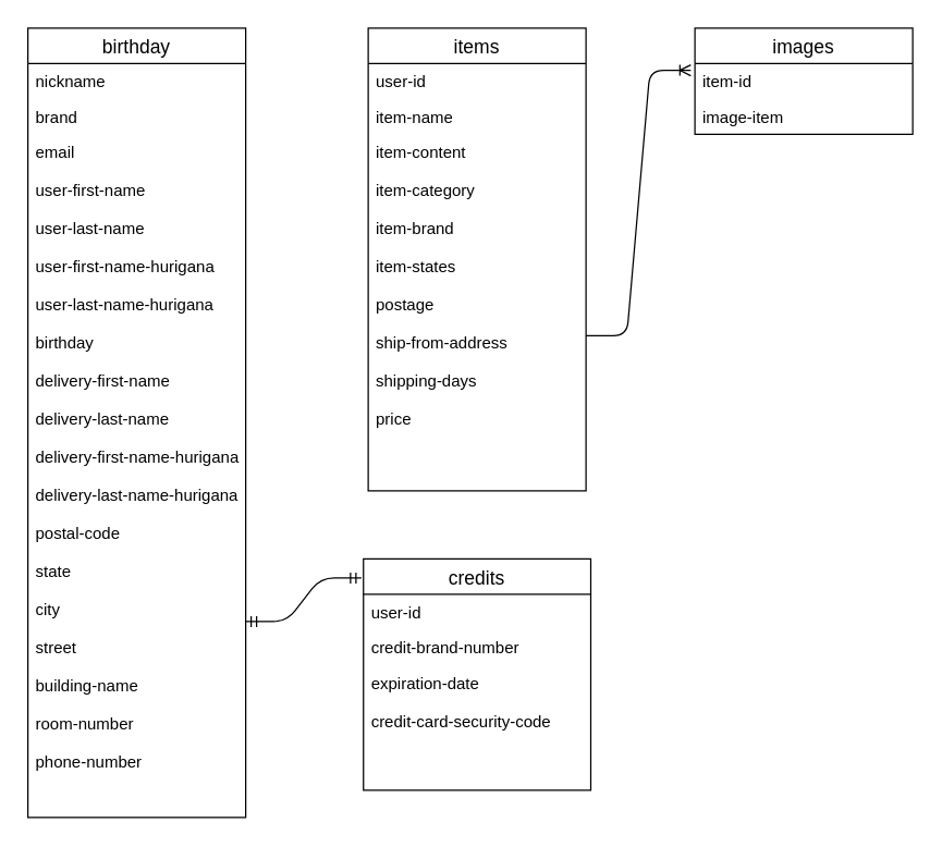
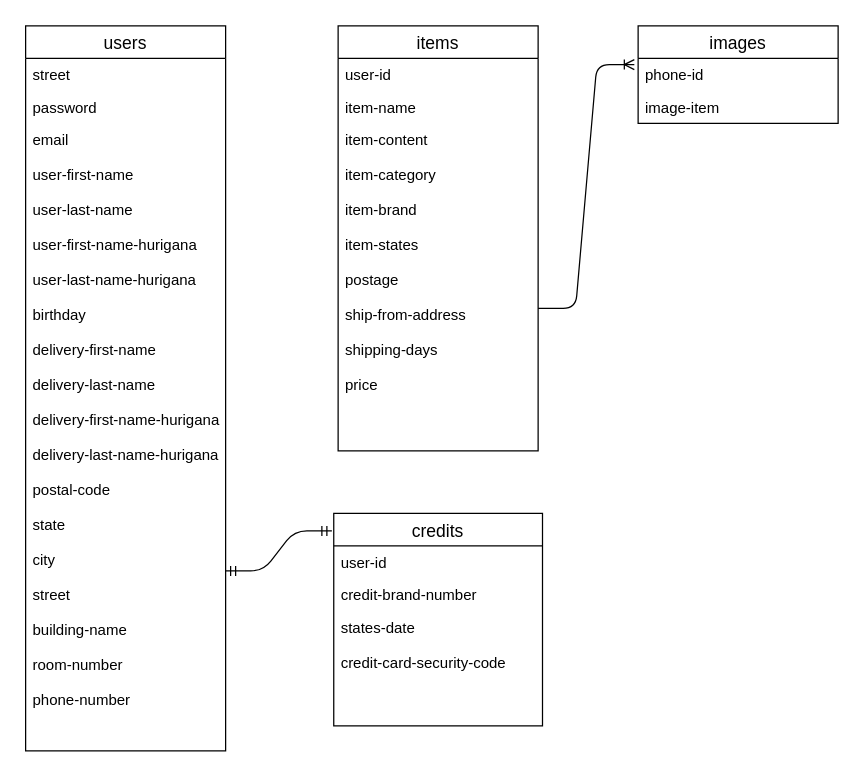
  <mxCell id="0" />
  <mxCell id="1" parent="0" />
  <mxCell id="2" value="" style="edgeStyle=entityRelationEdgeStyle;fontSize=12;html=1;endArrow=ERoneToMany;entryX=-0.019;entryY=0.192;entryDx=0;entryDy=0;entryPerimeter=0;" edge="1" parent="1" target="17"><mxGeometry width="100" height="100" relative="1" as="geometry"><mxPoint x="430" y="246" as="sourcePoint" /><mxPoint x="490" y="200" as="targetPoint" /></mxGeometry></mxCell>
  <mxCell id="3" value="" style="edgeStyle=entityRelationEdgeStyle;fontSize=12;html=1;endArrow=ERmandOne;startArrow=ERmandOne;" edge="1" parent="1"><mxGeometry width="100" height="100" relative="1" as="geometry"><mxPoint x="180" y="456" as="sourcePoint" /><mxPoint x="265" y="424" as="targetPoint" /></mxGeometry></mxCell>
- <mxCell id="4" value="birthday" style="swimlane;fontStyle=0;childLayout=stackLayout;horizontal=1;startSize=26;horizontalStack=0;resizeParent=1;resizeParentMax=0;resizeLast=0;collapsible=1;marginBottom=0;align=center;fontSize=14;" vertex="1" parent="1"><mxGeometry x="20" y="20" width="160" height="580" as="geometry" /></mxCell>
- <mxCell id="5" value="nickname" style="text;strokeColor=none;fillColor=none;spacingLeft=4;spacingRight=4;overflow=hidden;rotatable=0;points=[[0,0.5],[1,0.5]];portConstraint=eastwest;fontSize=12;" vertex="1" parent="4"><mxGeometry y="26" width="160" height="26" as="geometry" /></mxCell>
- <mxCell id="6" value="brand" style="text;strokeColor=none;fillColor=none;spacingLeft=4;spacingRight=4;overflow=hidden;rotatable=0;points=[[0,0.5],[1,0.5]];portConstraint=eastwest;fontSize=12;" vertex="1" parent="4"><mxGeometry y="52" width="160" height="26" as="geometry" /></mxCell>
+ <mxCell id="4" value="users" style="swimlane;fontStyle=0;childLayout=stackLayout;horizontal=1;startSize=26;horizontalStack=0;resizeParent=1;resizeParentMax=0;resizeLast=0;collapsible=1;marginBottom=0;align=center;fontSize=14;" vertex="1" parent="1"><mxGeometry x="20" y="20" width="160" height="580" as="geometry" /></mxCell>
+ <mxCell id="5" value="street" style="text;strokeColor=none;fillColor=none;spacingLeft=4;spacingRight=4;overflow=hidden;rotatable=0;points=[[0,0.5],[1,0.5]];portConstraint=eastwest;fontSize=12;" vertex="1" parent="4"><mxGeometry y="26" width="160" height="26" as="geometry" /></mxCell>
+ <mxCell id="6" value="password" style="text;strokeColor=none;fillColor=none;spacingLeft=4;spacingRight=4;overflow=hidden;rotatable=0;points=[[0,0.5],[1,0.5]];portConstraint=eastwest;fontSize=12;" vertex="1" parent="4"><mxGeometry y="52" width="160" height="26" as="geometry" /></mxCell>
  <mxCell id="7" value="email&#10;&#10;user-first-name&#10;&#10;user-last-name&#10;&#10;user-first-name-hurigana&#10;&#10;user-last-name-hurigana&#10;&#10;birthday&#10;&#10;delivery-first-name&#10;&#10;delivery-last-name&#10;&#10;delivery-first-name-hurigana&#10;&#10;delivery-last-name-hurigana&#10;&#10;postal-code&#10;&#10;state&#10;&#10;city&#10;&#10;street&#10;&#10;building-name&#10;&#10;room-number&#10;&#10;phone-number" style="text;strokeColor=none;fillColor=none;spacingLeft=4;spacingRight=4;overflow=hidden;rotatable=0;points=[[0,0.5],[1,0.5]];portConstraint=eastwest;fontSize=12;" vertex="1" parent="4"><mxGeometry y="78" width="160" height="502" as="geometry" /></mxCell>
  <mxCell id="8" value="credits" style="swimlane;fontStyle=0;childLayout=stackLayout;horizontal=1;startSize=26;horizontalStack=0;resizeParent=1;resizeParentMax=0;resizeLast=0;collapsible=1;marginBottom=0;align=center;fontSize=14;" vertex="1" parent="1"><mxGeometry x="266.5" y="410" width="167" height="170" as="geometry" /></mxCell>
  <mxCell id="9" value="user-id" style="text;strokeColor=none;fillColor=none;spacingLeft=4;spacingRight=4;overflow=hidden;rotatable=0;points=[[0,0.5],[1,0.5]];portConstraint=eastwest;fontSize=12;" vertex="1" parent="8"><mxGeometry y="26" width="167" height="26" as="geometry" /></mxCell>
  <mxCell id="10" value="credit-brand-number" style="text;strokeColor=none;fillColor=none;spacingLeft=4;spacingRight=4;overflow=hidden;rotatable=0;points=[[0,0.5],[1,0.5]];portConstraint=eastwest;fontSize=12;" vertex="1" parent="8"><mxGeometry y="52" width="167" height="26" as="geometry" /></mxCell>
- <mxCell id="11" value="expiration-date&#10;&#10;credit-card-security-code&#10;&#10;&#10;" style="text;strokeColor=none;fillColor=none;spacingLeft=4;spacingRight=4;overflow=hidden;rotatable=0;points=[[0,0.5],[1,0.5]];portConstraint=eastwest;fontSize=12;" vertex="1" parent="8"><mxGeometry y="78" width="167" height="92" as="geometry" /></mxCell>
+ <mxCell id="11" value="states-date&#10;&#10;credit-card-security-code&#10;&#10;&#10;" style="text;strokeColor=none;fillColor=none;spacingLeft=4;spacingRight=4;overflow=hidden;rotatable=0;points=[[0,0.5],[1,0.5]];portConstraint=eastwest;fontSize=12;" vertex="1" parent="8"><mxGeometry y="78" width="167" height="92" as="geometry" /></mxCell>
  <mxCell id="12" value="items" style="swimlane;fontStyle=0;childLayout=stackLayout;horizontal=1;startSize=26;horizontalStack=0;resizeParent=1;resizeParentMax=0;resizeLast=0;collapsible=1;marginBottom=0;align=center;fontSize=14;" vertex="1" parent="1"><mxGeometry x="270" y="20" width="160" height="340" as="geometry"><mxRectangle x="280" y="60" width="70" height="26" as="alternateBounds" /></mxGeometry></mxCell>
  <mxCell id="13" value="user-id" style="text;strokeColor=none;fillColor=none;spacingLeft=4;spacingRight=4;overflow=hidden;rotatable=0;points=[[0,0.5],[1,0.5]];portConstraint=eastwest;fontSize=12;" vertex="1" parent="12"><mxGeometry y="26" width="160" height="26" as="geometry" /></mxCell>
  <mxCell id="14" value="item-name" style="text;strokeColor=none;fillColor=none;spacingLeft=4;spacingRight=4;overflow=hidden;rotatable=0;points=[[0,0.5],[1,0.5]];portConstraint=eastwest;fontSize=12;" vertex="1" parent="12"><mxGeometry y="52" width="160" height="26" as="geometry" /></mxCell>
  <mxCell id="15" value="item-content&#10;&#10;item-category&#10;&#10;item-brand&#10;&#10;item-states&#10;&#10;postage&#10;&#10;ship-from-address&#10;&#10;shipping-days&#10;&#10;price&#10;&#10;&#10;" style="text;strokeColor=none;fillColor=none;spacingLeft=4;spacingRight=4;overflow=hidden;rotatable=0;points=[[0,0.5],[1,0.5]];portConstraint=eastwest;fontSize=12;" vertex="1" parent="12"><mxGeometry y="78" width="160" height="262" as="geometry" /></mxCell>
  <mxCell id="16" value="images" style="swimlane;fontStyle=0;childLayout=stackLayout;horizontal=1;startSize=26;horizontalStack=0;resizeParent=1;resizeParentMax=0;resizeLast=0;collapsible=1;marginBottom=0;align=center;fontSize=14;" vertex="1" parent="1"><mxGeometry x="510" y="20" width="160" height="78" as="geometry" /></mxCell>
- <mxCell id="17" value="item-id" style="text;strokeColor=none;fillColor=none;spacingLeft=4;spacingRight=4;overflow=hidden;rotatable=0;points=[[0,0.5],[1,0.5]];portConstraint=eastwest;fontSize=12;" vertex="1" parent="16"><mxGeometry y="26" width="160" height="26" as="geometry" /></mxCell>
+ <mxCell id="17" value="phone-id" style="text;strokeColor=none;fillColor=none;spacingLeft=4;spacingRight=4;overflow=hidden;rotatable=0;points=[[0,0.5],[1,0.5]];portConstraint=eastwest;fontSize=12;" vertex="1" parent="16"><mxGeometry y="26" width="160" height="26" as="geometry" /></mxCell>
  <mxCell id="18" value="image-item" style="text;strokeColor=none;fillColor=none;spacingLeft=4;spacingRight=4;overflow=hidden;rotatable=0;points=[[0,0.5],[1,0.5]];portConstraint=eastwest;fontSize=12;" vertex="1" parent="16"><mxGeometry y="52" width="160" height="26" as="geometry" /></mxCell>
